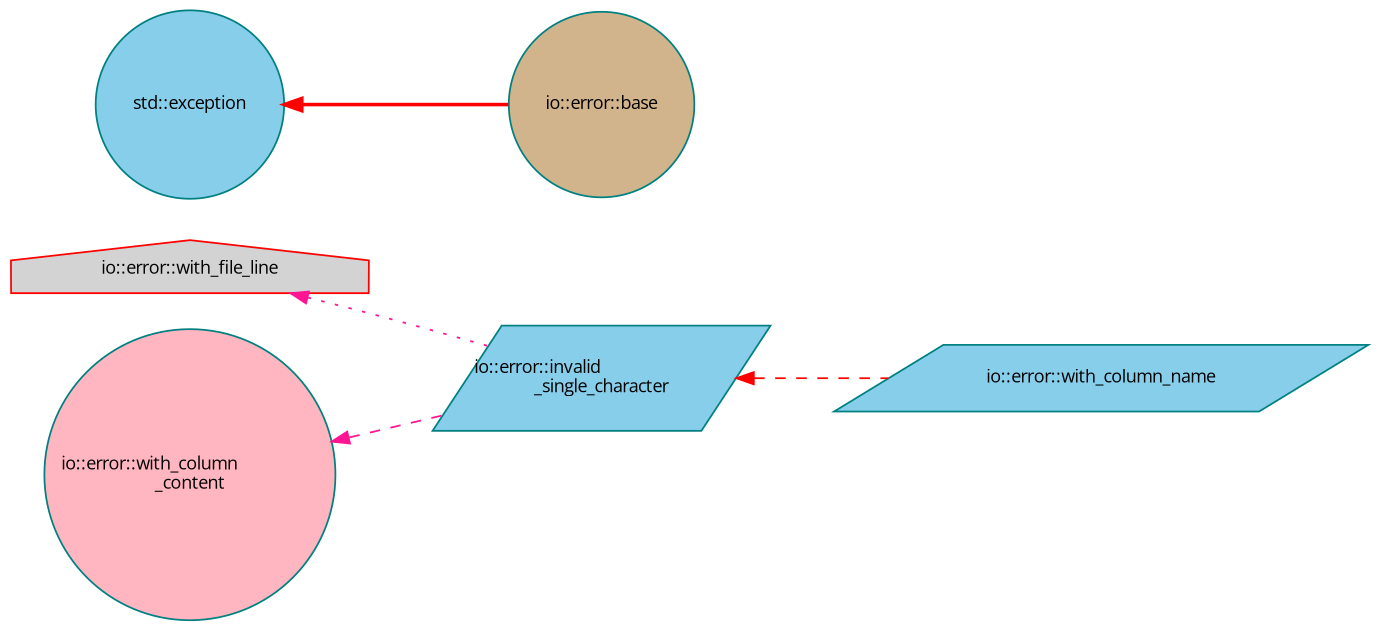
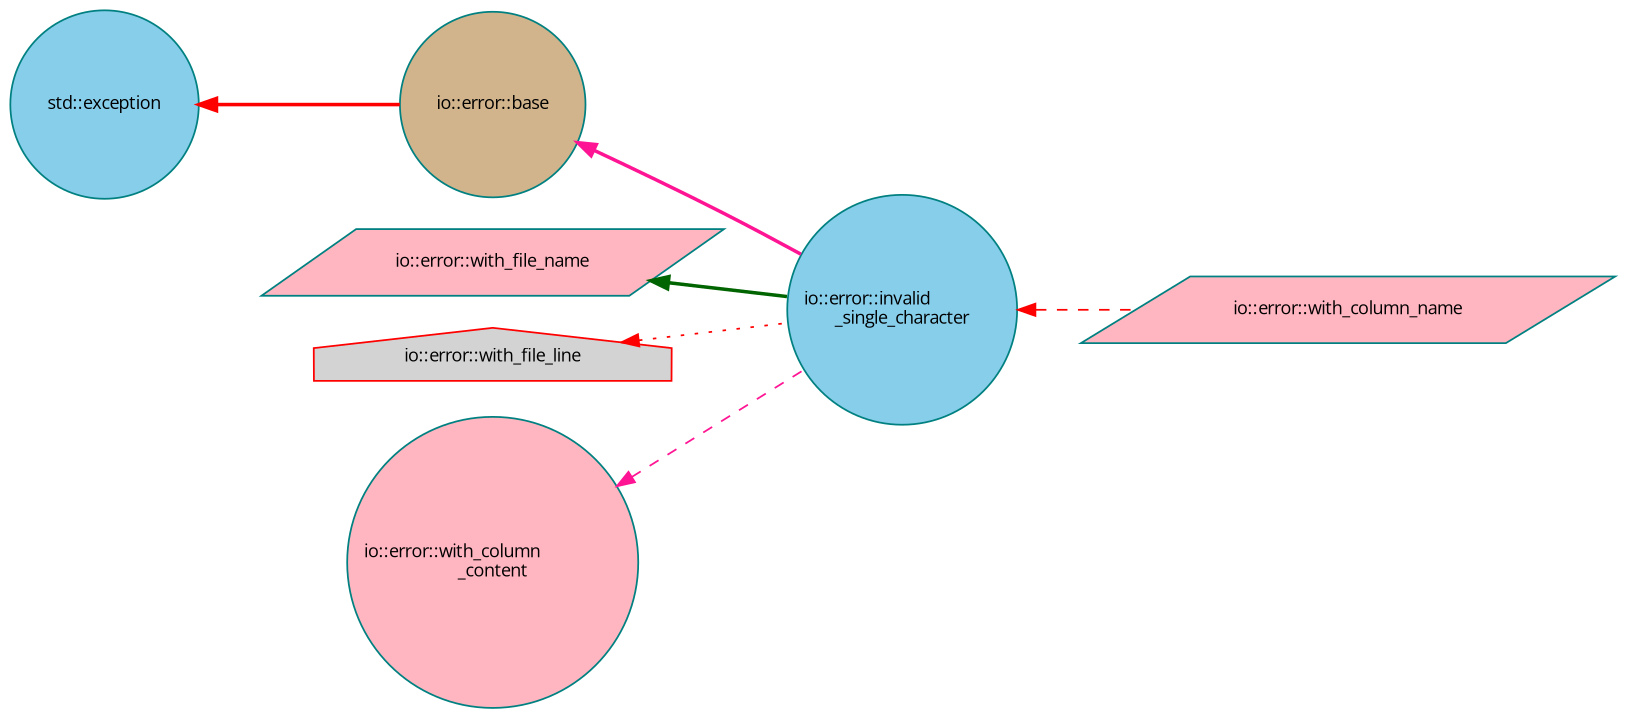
  digraph {
    fontname="Open Sans"
    rankdir=LR
    node [color=teal fillcolor=skyblue fontname="Open Sans" fontsize=10 shape=circle style=filled]
    edge [color=red dir=back fontname="Open Sans" fontsize=10 labelfontname=Helvetica labelfontsize=10 style=bold]
-   n1 [fontcolor=black height=0.2 label="io::error::invalid\l_single_character" shape=parallelogram width=0.4]
-   n2 [height=0.2 label="io::error::with_column_name" shape=parallelogram width=0.4]
+   n1 [fontcolor=black height=0.2 label="io::error::invalid\l_single_character" width=0.4]
+   n2 [fillcolor=lightpink height=0.2 label="io::error::with_column_name" shape=parallelogram width=0.4]
    n3 [fillcolor=tan height=0.2 label="io::error::base" width=0.4]
    n4 [height=0.2 label="std::exception" width=0.4]
+   n5 [fillcolor=lightpink height=0.2 label="io::error::with_file_name" shape=parallelogram width=0.4]
    n6 [color=red fillcolor=lightgrey height=0.2 label="io::error::with_file_line" shape=house width=0.4]
    n7 [fillcolor=lightpink height=0.2 label="io::error::with_column\l_content" width=0.4]
    n1 -> n2 [style=dashed]
+   n3 -> n1 [color=deeppink]
    n4 -> n3
-   n6 -> n1 [color=deeppink style=dotted]
+   n5 -> n1 [color=darkgreen]
+   n6 -> n1 [style=dotted]
    n7 -> n1 [color=deeppink style=dashed]
  }
